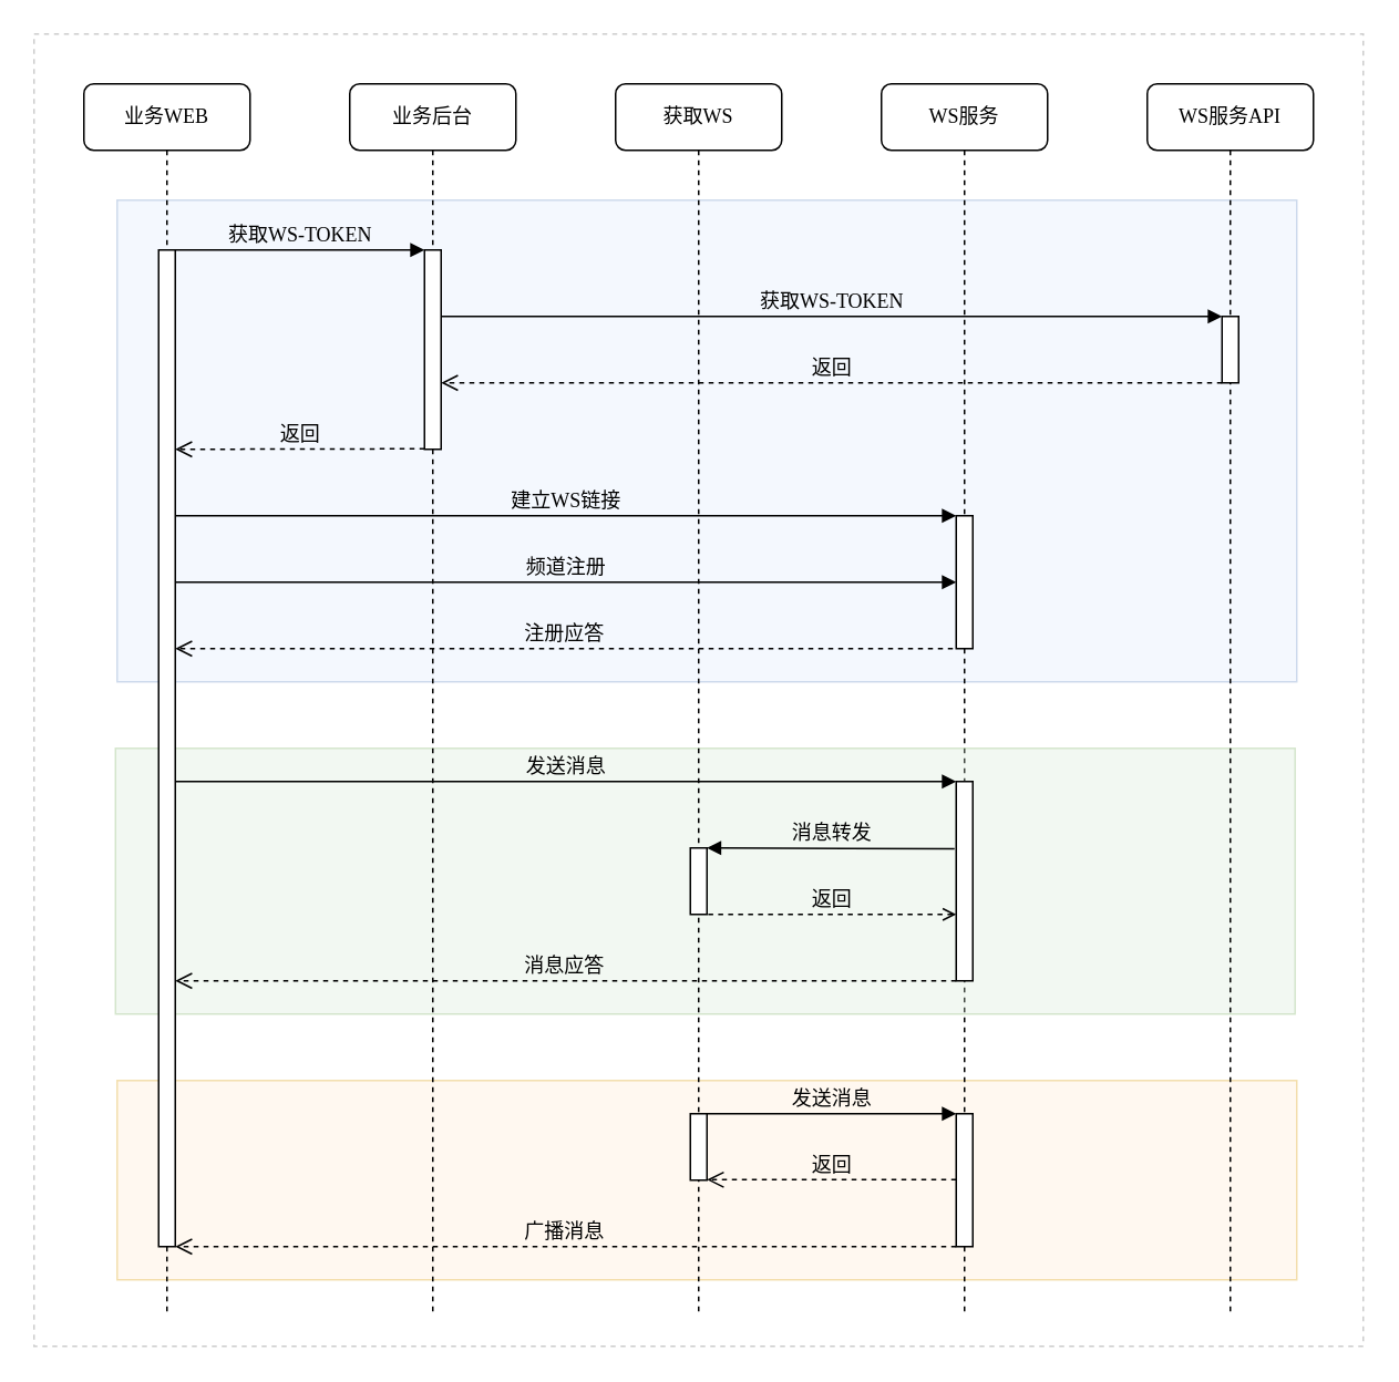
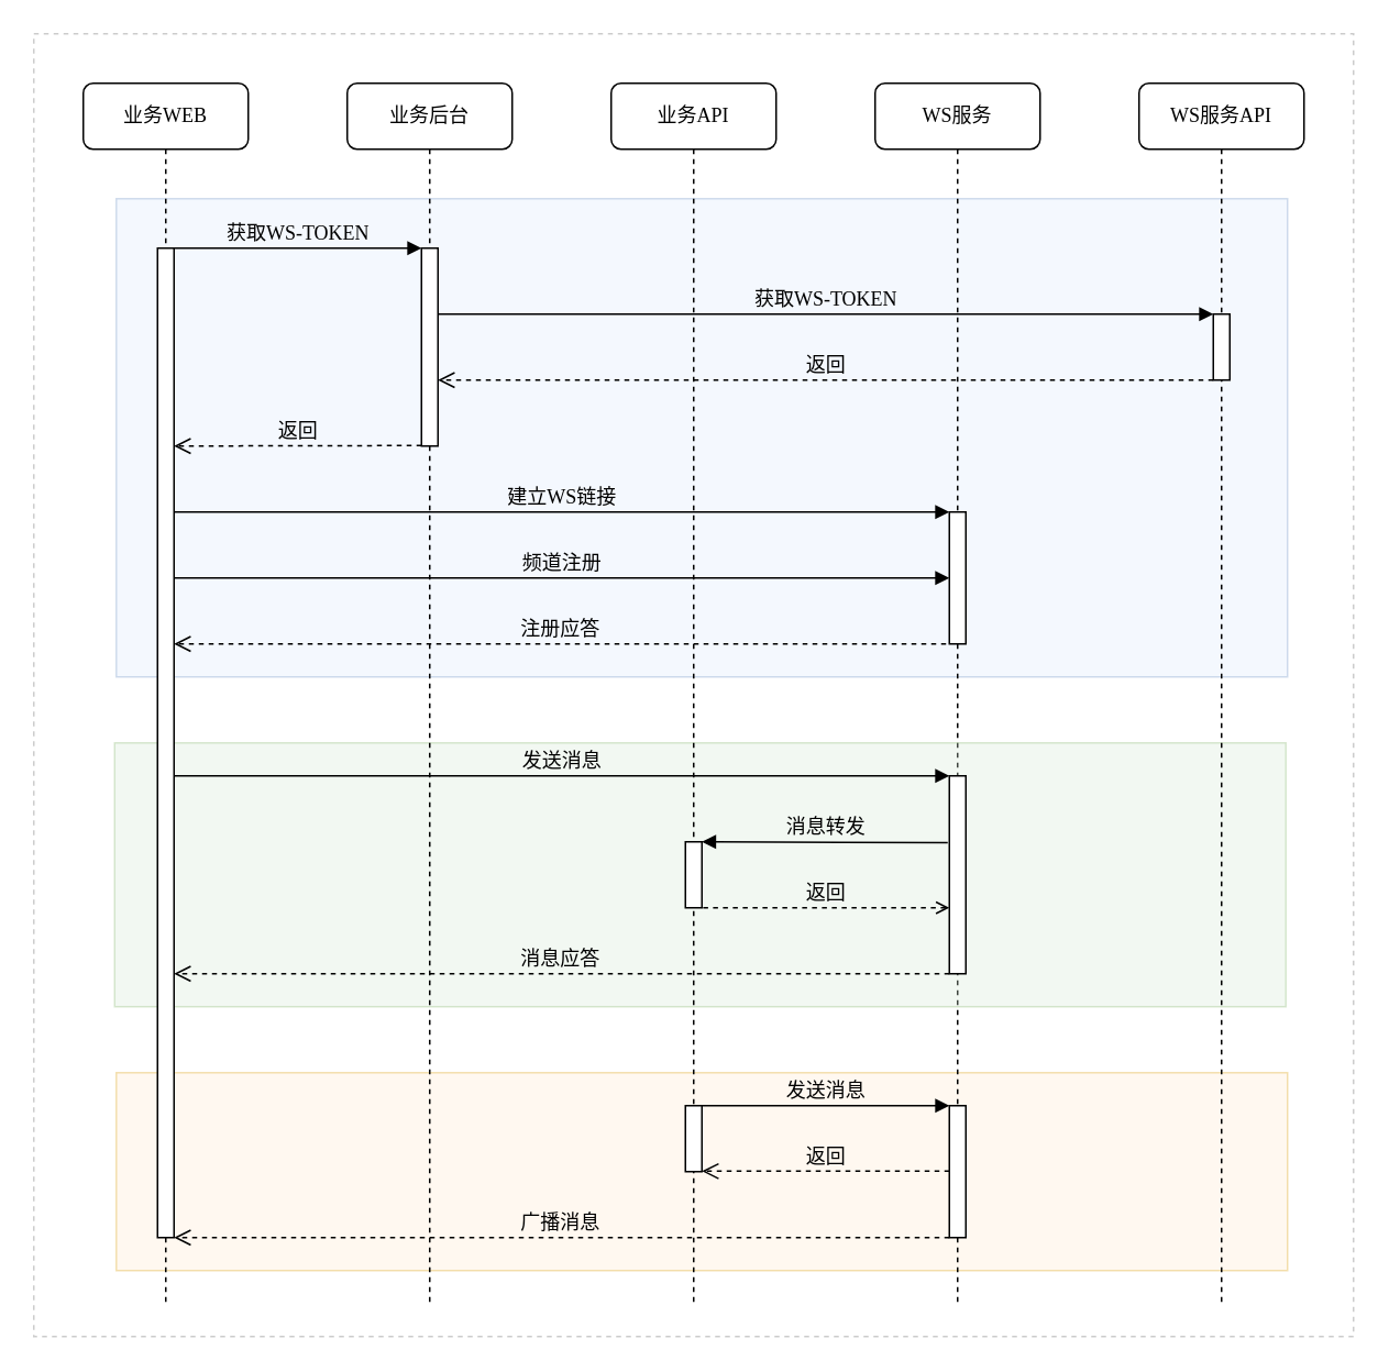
  <mxCell id="0" />
  <mxCell id="1" parent="0" />
  <mxCell id="2" value="" style="rounded=0;whiteSpace=wrap;html=1;opacity=20;dashed=1;" vertex="1" parent="1"><mxGeometry x="20" y="20" width="800" height="790" as="geometry" /></mxCell>
  <mxCell id="3" value="" style="rounded=0;whiteSpace=wrap;html=1;fillColor=#dae8fc;strokeColor=#6c8ebf;opacity=30;" vertex="1" parent="1"><mxGeometry x="70" y="120" width="710" height="290" as="geometry" /></mxCell>
  <mxCell id="4" value="" style="rounded=0;whiteSpace=wrap;html=1;fillColor=#ffe6cc;strokeColor=#d79b00;opacity=30;" vertex="1" parent="1"><mxGeometry x="70" y="650" width="710" height="120" as="geometry" /></mxCell>
  <mxCell id="5" value="WS服务" style="shape=umlLifeline;perimeter=lifelinePerimeter;whiteSpace=wrap;html=1;container=1;collapsible=0;recursiveResize=0;outlineConnect=0;rounded=1;shadow=0;comic=0;labelBackgroundColor=none;strokeWidth=1;fontFamily=Verdana;fontSize=12;align=center;" vertex="1" parent="1"><mxGeometry x="530" y="50" width="100" height="740" as="geometry" /></mxCell>
  <mxCell id="6" value="" style="html=1;points=[];perimeter=orthogonalPerimeter;rounded=0;shadow=0;comic=0;labelBackgroundColor=none;strokeWidth=1;fontFamily=Verdana;fontSize=12;align=center;" vertex="1" parent="5"><mxGeometry x="45" y="260" width="10" height="80" as="geometry" /></mxCell>
  <mxCell id="7" value="发送消息" style="html=1;verticalAlign=bottom;endArrow=block;labelBackgroundColor=none;fontFamily=Verdana;fontSize=12;edgeStyle=elbowEdgeStyle;elbow=vertical;entryX=-0.209;entryY=0;entryDx=0;entryDy=0;entryPerimeter=0;" edge="1" parent="5"><mxGeometry x="-0.002" relative="1" as="geometry"><mxPoint x="-105" y="620" as="sourcePoint" /><Array as="points"><mxPoint x="-48.41" y="620" /><mxPoint x="-38.41" y="680" /><mxPoint x="1.59" y="690" /><mxPoint x="-18.41" y="650" /><mxPoint x="-98.41" y="540" /></Array><mxPoint x="45" y="620" as="targetPoint" /><mxPoint as="offset" /></mxGeometry></mxCell>
  <mxCell id="8" value="" style="html=1;points=[];perimeter=orthogonalPerimeter;rounded=0;shadow=0;comic=0;labelBackgroundColor=none;strokeWidth=1;fontFamily=Verdana;fontSize=12;align=center;" vertex="1" parent="5"><mxGeometry x="45" y="620" width="10" height="80" as="geometry" /></mxCell>
  <mxCell id="9" value="" style="rounded=0;whiteSpace=wrap;html=1;fillColor=#d5e8d4;strokeColor=#82b366;opacity=30;" vertex="1" parent="1"><mxGeometry x="69" y="450" width="710" height="160" as="geometry" /></mxCell>
  <mxCell id="10" value="业务后台" style="shape=umlLifeline;perimeter=lifelinePerimeter;whiteSpace=wrap;html=1;container=1;collapsible=0;recursiveResize=0;outlineConnect=0;rounded=1;shadow=0;comic=0;labelBackgroundColor=none;strokeWidth=1;fontFamily=Verdana;fontSize=12;align=center;" vertex="1" parent="1"><mxGeometry x="210" y="50" width="100" height="740" as="geometry" /></mxCell>
  <mxCell id="11" value="" style="html=1;points=[];perimeter=orthogonalPerimeter;rounded=0;shadow=0;comic=0;labelBackgroundColor=none;strokeWidth=1;fontFamily=Verdana;fontSize=12;align=center;" vertex="1" parent="10"><mxGeometry x="45" y="100" width="10" height="120" as="geometry" /></mxCell>
  <mxCell id="12" value="返回" style="html=1;verticalAlign=bottom;endArrow=open;dashed=1;endSize=8;labelBackgroundColor=none;fontFamily=Verdana;fontSize=12;edgeStyle=elbowEdgeStyle;elbow=vertical;" edge="1" parent="10"><mxGeometry relative="1" as="geometry"><mxPoint x="-105" y="219.69" as="targetPoint" /><Array as="points" /><mxPoint x="45" y="219.69" as="sourcePoint" /><mxPoint as="offset" /></mxGeometry></mxCell>
  <mxCell id="13" value="建立WS链接" style="html=1;verticalAlign=bottom;endArrow=block;labelBackgroundColor=none;fontFamily=Verdana;fontSize=12;edgeStyle=elbowEdgeStyle;elbow=vertical;" edge="1" parent="10"><mxGeometry x="-0.001" relative="1" as="geometry"><mxPoint x="-105" y="260" as="sourcePoint" /><mxPoint x="365" y="260" as="targetPoint" /><mxPoint as="offset" /></mxGeometry></mxCell>
- <mxCell id="14" value="获取WS" style="shape=umlLifeline;perimeter=lifelinePerimeter;whiteSpace=wrap;html=1;container=1;collapsible=0;recursiveResize=0;outlineConnect=0;rounded=1;shadow=0;comic=0;labelBackgroundColor=none;strokeWidth=1;fontFamily=Verdana;fontSize=12;align=center;" vertex="1" parent="1"><mxGeometry x="370" y="50" width="100" height="740" as="geometry" /></mxCell>
+ <mxCell id="14" value="业务API" style="shape=umlLifeline;perimeter=lifelinePerimeter;whiteSpace=wrap;html=1;container=1;collapsible=0;recursiveResize=0;outlineConnect=0;rounded=1;shadow=0;comic=0;labelBackgroundColor=none;strokeWidth=1;fontFamily=Verdana;fontSize=12;align=center;" vertex="1" parent="1"><mxGeometry x="370" y="50" width="100" height="740" as="geometry" /></mxCell>
  <mxCell id="15" value="频道注册" style="html=1;verticalAlign=bottom;endArrow=block;labelBackgroundColor=none;fontFamily=Verdana;fontSize=12;edgeStyle=elbowEdgeStyle;elbow=vertical;exitX=1.429;exitY=0.147;exitDx=0;exitDy=0;exitPerimeter=0;" edge="1" parent="14"><mxGeometry relative="1" as="geometry"><mxPoint x="-265" y="300" as="sourcePoint" /><mxPoint x="205" y="300" as="targetPoint" /><Array as="points"><mxPoint x="-203.87" y="300" /><mxPoint x="16.13" y="294" /></Array></mxGeometry></mxCell>
  <mxCell id="16" value="" style="html=1;points=[];perimeter=orthogonalPerimeter;rounded=0;shadow=0;comic=0;labelBackgroundColor=none;strokeWidth=1;fontFamily=Verdana;fontSize=12;align=center;" vertex="1" parent="14"><mxGeometry x="45" y="620" width="10" height="40" as="geometry" /></mxCell>
  <mxCell id="17" value="" style="html=1;points=[];perimeter=orthogonalPerimeter;rounded=0;shadow=0;comic=0;labelBackgroundColor=none;strokeWidth=1;fontFamily=Verdana;fontSize=12;align=center;" vertex="1" parent="14"><mxGeometry x="205" y="420" width="10" height="120" as="geometry" /></mxCell>
  <mxCell id="18" value="消息转发" style="html=1;verticalAlign=bottom;endArrow=none;labelBackgroundColor=none;fontFamily=Verdana;fontSize=12;edgeStyle=elbowEdgeStyle;elbow=vertical;startArrow=block;startFill=1;endFill=0;" edge="1" parent="14"><mxGeometry x="-0.004" relative="1" as="geometry"><mxPoint x="55" y="460" as="sourcePoint" /><Array as="points"><mxPoint x="110.31" y="460.46" /><mxPoint x="120.31" y="520.46" /><mxPoint x="160.31" y="530.46" /><mxPoint x="140.31" y="490.46" /><mxPoint x="60.31" y="380.46" /></Array><mxPoint x="204" y="460" as="targetPoint" /><mxPoint as="offset" /></mxGeometry></mxCell>
  <mxCell id="19" value="消息应答" style="html=1;verticalAlign=bottom;endArrow=open;dashed=1;endSize=8;labelBackgroundColor=none;fontFamily=Verdana;fontSize=12;edgeStyle=elbowEdgeStyle;elbow=vertical;" edge="1" parent="14"><mxGeometry x="0.003" relative="1" as="geometry"><mxPoint x="-265" y="540" as="targetPoint" /><Array as="points" /><mxPoint x="205" y="540" as="sourcePoint" /><mxPoint as="offset" /></mxGeometry></mxCell>
  <mxCell id="20" value="发送消息" style="html=1;verticalAlign=bottom;endArrow=block;labelBackgroundColor=none;fontFamily=Verdana;fontSize=12;edgeStyle=elbowEdgeStyle;elbow=vertical;" edge="1" parent="14"><mxGeometry x="-0.002" relative="1" as="geometry"><mxPoint x="-265" y="420" as="sourcePoint" /><Array as="points"><mxPoint x="106.31" y="420" /><mxPoint x="116.31" y="480" /><mxPoint x="156.31" y="490" /><mxPoint x="136.31" y="450" /><mxPoint x="56.31" y="340" /></Array><mxPoint as="offset" /><mxPoint x="205" y="420" as="targetPoint" /></mxGeometry></mxCell>
  <mxCell id="21" value="返回" style="html=1;verticalAlign=bottom;endArrow=none;dashed=1;endSize=8;labelBackgroundColor=none;fontFamily=Verdana;fontSize=12;edgeStyle=elbowEdgeStyle;elbow=vertical;startArrow=open;startFill=0;endFill=0;" edge="1" parent="14"><mxGeometry x="0.003" relative="1" as="geometry"><mxPoint x="55" y="500" as="targetPoint" /><Array as="points"><mxPoint x="84" y="500" /></Array><mxPoint x="205" y="500" as="sourcePoint" /><mxPoint as="offset" /></mxGeometry></mxCell>
  <mxCell id="22" value="" style="html=1;points=[];perimeter=orthogonalPerimeter;rounded=0;shadow=0;comic=0;labelBackgroundColor=none;strokeWidth=1;fontFamily=Verdana;fontSize=12;align=center;" vertex="1" parent="14"><mxGeometry x="45" y="460" width="10" height="40" as="geometry" /></mxCell>
  <mxCell id="23" value="业务WEB" style="shape=umlLifeline;perimeter=lifelinePerimeter;whiteSpace=wrap;html=1;container=1;collapsible=0;recursiveResize=0;outlineConnect=0;rounded=1;shadow=0;comic=0;labelBackgroundColor=none;strokeWidth=1;fontFamily=Verdana;fontSize=12;align=center;" vertex="1" parent="1"><mxGeometry x="50" y="50" width="100" height="740" as="geometry" /></mxCell>
  <mxCell id="24" value="" style="html=1;points=[];perimeter=orthogonalPerimeter;rounded=0;shadow=0;comic=0;labelBackgroundColor=none;strokeWidth=1;fontFamily=Verdana;fontSize=12;align=center;" vertex="1" parent="23"><mxGeometry x="45" y="100" width="10" height="600" as="geometry" /></mxCell>
  <mxCell id="25" value="WS服务API" style="shape=umlLifeline;perimeter=lifelinePerimeter;whiteSpace=wrap;html=1;container=1;collapsible=0;recursiveResize=0;outlineConnect=0;rounded=1;shadow=0;comic=0;labelBackgroundColor=none;strokeWidth=1;fontFamily=Verdana;fontSize=12;align=center;" vertex="1" parent="1"><mxGeometry x="690" y="50" width="100" height="740" as="geometry" /></mxCell>
  <mxCell id="26" value="" style="html=1;points=[];perimeter=orthogonalPerimeter;rounded=0;shadow=0;comic=0;labelBackgroundColor=none;strokeWidth=1;fontFamily=Verdana;fontSize=12;align=center;" vertex="1" parent="25"><mxGeometry x="45" y="140" width="10" height="40" as="geometry" /></mxCell>
  <mxCell id="27" value="获取WS-TOKEN" style="html=1;verticalAlign=bottom;endArrow=block;entryX=0;entryY=0;labelBackgroundColor=none;fontFamily=Verdana;fontSize=12;edgeStyle=elbowEdgeStyle;elbow=vertical;" edge="1" parent="1" source="24" target="11"><mxGeometry relative="1" as="geometry"><mxPoint x="190" y="160" as="sourcePoint" /></mxGeometry></mxCell>
  <mxCell id="28" value="注册应答" style="html=1;verticalAlign=bottom;endArrow=open;dashed=1;endSize=8;labelBackgroundColor=none;fontFamily=Verdana;fontSize=12;edgeStyle=elbowEdgeStyle;elbow=vertical;entryX=1.339;entryY=0.244;entryDx=0;entryDy=0;entryPerimeter=0;" edge="1" parent="1"><mxGeometry relative="1" as="geometry"><mxPoint x="105" y="390" as="targetPoint" /><Array as="points"><mxPoint x="189.55" y="390" /><mxPoint x="169.55" y="390" /></Array><mxPoint x="573" y="390" as="sourcePoint" /></mxGeometry></mxCell>
  <mxCell id="29" value="获取WS-TOKEN" style="html=1;verticalAlign=bottom;endArrow=block;labelBackgroundColor=none;fontFamily=Verdana;fontSize=12;edgeStyle=elbowEdgeStyle;elbow=vertical;" edge="1" parent="1"><mxGeometry relative="1" as="geometry"><mxPoint x="265" y="190" as="sourcePoint" /><mxPoint x="735" y="190" as="targetPoint" /></mxGeometry></mxCell>
  <mxCell id="30" value="返回" style="html=1;verticalAlign=bottom;endArrow=open;dashed=1;endSize=8;labelBackgroundColor=none;fontFamily=Verdana;fontSize=12;edgeStyle=elbowEdgeStyle;elbow=vertical;" edge="1" parent="1"><mxGeometry relative="1" as="geometry"><mxPoint x="265" y="230" as="targetPoint" /><Array as="points" /><mxPoint x="735" y="230" as="sourcePoint" /><mxPoint as="offset" /></mxGeometry></mxCell>
  <mxCell id="31" value="返回" style="html=1;verticalAlign=bottom;endArrow=open;dashed=1;endSize=8;labelBackgroundColor=none;fontFamily=Verdana;fontSize=12;edgeStyle=elbowEdgeStyle;elbow=vertical;exitX=-0.17;exitY=1.002;exitDx=0;exitDy=0;exitPerimeter=0;" edge="1" parent="1"><mxGeometry x="0.003" relative="1" as="geometry"><mxPoint x="425" y="709.71" as="targetPoint" /><Array as="points"><mxPoint x="546.54" y="709.71" /><mxPoint x="516.54" y="709.71" /></Array><mxPoint x="575" y="709.71" as="sourcePoint" /><mxPoint as="offset" /></mxGeometry></mxCell>
  <mxCell id="32" value="广播消息" style="html=1;verticalAlign=bottom;endArrow=open;dashed=1;endSize=8;labelBackgroundColor=none;fontFamily=Verdana;fontSize=12;edgeStyle=elbowEdgeStyle;elbow=vertical;exitX=-0.245;exitY=0.997;exitDx=0;exitDy=0;exitPerimeter=0;" edge="1" parent="1"><mxGeometry x="0.003" relative="1" as="geometry"><mxPoint x="105" y="750" as="targetPoint" /><Array as="points" /><mxPoint x="575" y="750" as="sourcePoint" /><mxPoint as="offset" /></mxGeometry></mxCell>
